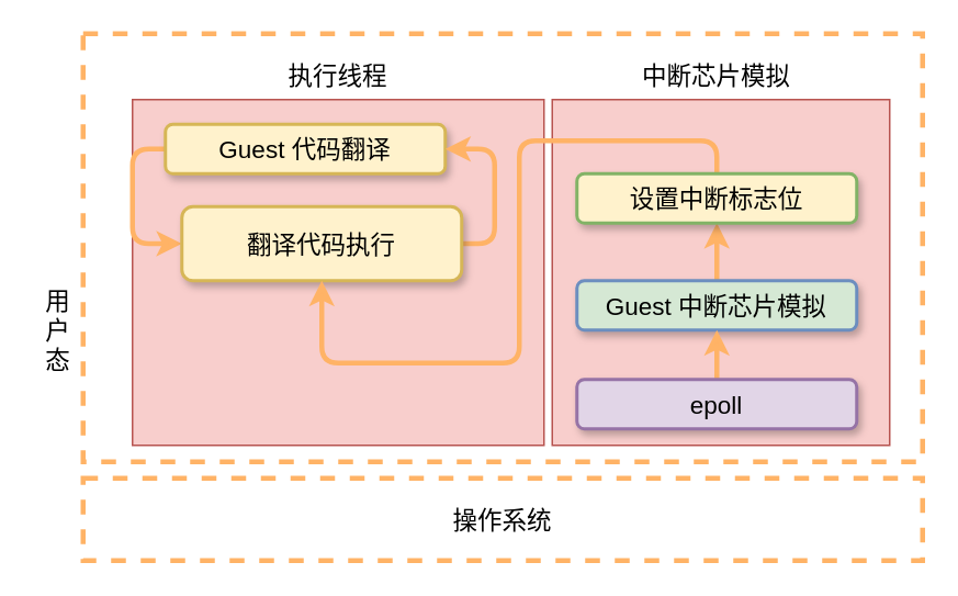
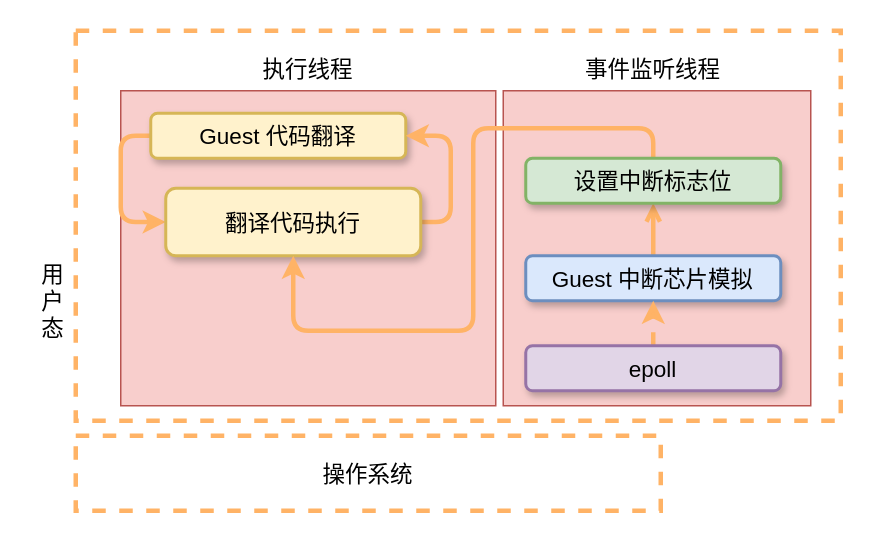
  <mxCell id="0" />
  <mxCell id="1" parent="0" />
  <mxCell id="2" value="" style="rounded=0;whiteSpace=wrap;html=1;fontFamily=Helvetica;fontSize=15;fontColor=default;dashed=1;strokeColor=#FFB366;fillColor=none;strokeWidth=3;" parent="1" vertex="1"><mxGeometry x="50" y="20" width="510" height="260" as="geometry" /></mxCell>
  <mxCell id="3" value="" style="rounded=0;whiteSpace=wrap;html=1;fillColor=#f8cecc;strokeColor=#b85450;" parent="1" vertex="1"><mxGeometry x="335" y="60" width="205" height="210" as="geometry" /></mxCell>
  <mxCell id="4" value="" style="rounded=0;whiteSpace=wrap;html=1;fillColor=#f8cecc;strokeColor=#b85450;" parent="1" vertex="1"><mxGeometry x="80" y="60" width="250" height="210" as="geometry" /></mxCell>
  <mxCell id="5" style="edgeStyle=orthogonalEdgeStyle;shape=connector;rounded=1;orthogonalLoop=1;jettySize=auto;html=1;exitX=0;exitY=0.5;exitDx=0;exitDy=0;entryX=0;entryY=0.5;entryDx=0;entryDy=0;labelBackgroundColor=default;fontFamily=Helvetica;fontSize=15;fontColor=default;endArrow=classic;strokeColor=#FFB366;strokeWidth=3;" parent="1" source="6" target="8" edge="1"><mxGeometry relative="1" as="geometry" /></mxCell>
  <mxCell id="6" value="Guest 代码翻译" style="rounded=1;whiteSpace=wrap;html=1;fillColor=#fff2cc;strokeColor=#d6b656;fontSize=15;gradientColor=none;strokeWidth=2;glass=0;sketch=0;shadow=1;" parent="1" vertex="1"><mxGeometry x="100" y="75" width="170" height="30" as="geometry" /></mxCell>
  <mxCell id="7" style="edgeStyle=orthogonalEdgeStyle;shape=connector;rounded=1;orthogonalLoop=1;jettySize=auto;html=1;exitX=1;exitY=0.5;exitDx=0;exitDy=0;entryX=1;entryY=0.5;entryDx=0;entryDy=0;labelBackgroundColor=default;fontFamily=Helvetica;fontSize=15;fontColor=default;endArrow=classic;strokeColor=#FFB366;strokeWidth=3;" parent="1" source="8" target="6" edge="1"><mxGeometry relative="1" as="geometry" /></mxCell>
  <mxCell id="8" value="翻译代码执行" style="rounded=1;whiteSpace=wrap;html=1;fillColor=#fff2cc;strokeColor=#d6b656;fontSize=15;gradientColor=none;strokeWidth=2;glass=0;sketch=0;shadow=1;" parent="1" vertex="1"><mxGeometry x="110" y="125" width="170" height="45" as="geometry" /></mxCell>
  <mxCell id="9" value="用户态" style="text;html=1;strokeColor=none;fillColor=none;align=center;verticalAlign=middle;whiteSpace=wrap;rounded=0;fontSize=15;" parent="1" vertex="1"><mxGeometry x="20" y="130" width="30" height="140" as="geometry" /></mxCell>
- <mxCell id="10" style="edgeStyle=orthogonalEdgeStyle;rounded=1;orthogonalLoop=1;jettySize=auto;html=1;exitX=0.5;exitY=0;exitDx=0;exitDy=0;entryX=0.5;entryY=1;entryDx=0;entryDy=0;fontSize=15;strokeColor=#FFB366;strokeWidth=3;" parent="1" source="11" target="17" edge="1"><mxGeometry relative="1" as="geometry" /></mxCell>
- <mxCell id="11" value="Guest 中断芯片模拟" style="rounded=1;whiteSpace=wrap;html=1;fillColor=#d5e8d4;strokeColor=#6c8ebf;fontSize=15;strokeWidth=2;glass=0;sketch=0;shadow=1;" parent="1" vertex="1"><mxGeometry x="350" y="170" width="170" height="30" as="geometry" /></mxCell>
+ <mxCell id="10" style="edgeStyle=orthogonalEdgeStyle;rounded=1;orthogonalLoop=1;jettySize=auto;html=1;exitX=0.5;exitY=0;exitDx=0;exitDy=0;entryX=0.5;entryY=1;entryDx=0;entryDy=0;fontSize=15;strokeColor=#FFB366;strokeWidth=3;endArrow=open;" parent="1" source="11" target="17" edge="1"><mxGeometry relative="1" as="geometry" /></mxCell>
+ <mxCell id="11" value="Guest 中断芯片模拟" style="rounded=1;whiteSpace=wrap;html=1;fillColor=#dae8fc;strokeColor=#6c8ebf;fontSize=15;strokeWidth=2;glass=0;sketch=0;shadow=1;" parent="1" vertex="1"><mxGeometry x="350" y="170" width="170" height="30" as="geometry" /></mxCell>
  <mxCell id="12" value="执行线程" style="text;html=1;strokeColor=none;fillColor=none;align=center;verticalAlign=middle;whiteSpace=wrap;rounded=0;fontSize=15;" parent="1" vertex="1"><mxGeometry x="155" y="30" width="100" height="30" as="geometry" /></mxCell>
- <mxCell id="13" style="edgeStyle=orthogonalEdgeStyle;rounded=1;orthogonalLoop=1;jettySize=auto;html=1;exitX=0.5;exitY=0;exitDx=0;exitDy=0;entryX=0.5;entryY=1;entryDx=0;entryDy=0;fontSize=15;strokeColor=#FFB366;strokeWidth=3;" parent="1" source="14" target="11" edge="1"><mxGeometry relative="1" as="geometry" /></mxCell>
+ <mxCell id="13" style="edgeStyle=orthogonalEdgeStyle;rounded=1;orthogonalLoop=1;jettySize=auto;html=1;exitX=0.5;exitY=0;exitDx=0;exitDy=0;entryX=0.5;entryY=1;entryDx=0;entryDy=0;fontSize=15;strokeColor=#FFB366;strokeWidth=3;dashed=1;" parent="1" source="14" target="11" edge="1"><mxGeometry relative="1" as="geometry" /></mxCell>
  <mxCell id="14" value="epoll" style="rounded=1;whiteSpace=wrap;html=1;fillColor=#e1d5e7;strokeColor=#9673a6;fontSize=15;strokeWidth=2;glass=0;sketch=0;shadow=1;" parent="1" vertex="1"><mxGeometry x="350" y="230" width="170" height="30" as="geometry" /></mxCell>
- <mxCell id="15" value="中断芯片模拟" style="text;html=1;strokeColor=none;fillColor=none;align=center;verticalAlign=middle;whiteSpace=wrap;rounded=0;fontSize=15;" parent="1" vertex="1"><mxGeometry x="385" y="30" width="100" height="30" as="geometry" /></mxCell>
+ <mxCell id="15" value="事件监听线程" style="text;html=1;strokeColor=none;fillColor=none;align=center;verticalAlign=middle;whiteSpace=wrap;rounded=0;fontSize=15;" parent="1" vertex="1"><mxGeometry x="385" y="30" width="100" height="30" as="geometry" /></mxCell>
  <mxCell id="16" style="edgeStyle=orthogonalEdgeStyle;shape=connector;rounded=1;orthogonalLoop=1;jettySize=auto;html=1;exitX=0.5;exitY=0;exitDx=0;exitDy=0;entryX=0.5;entryY=1;entryDx=0;entryDy=0;labelBackgroundColor=default;fontFamily=Helvetica;fontSize=15;fontColor=default;endArrow=classic;strokeColor=#FFB366;strokeWidth=3;" parent="1" source="17" target="8" edge="1"><mxGeometry relative="1" as="geometry"><Array as="points"><mxPoint x="435" y="85" /><mxPoint x="315" y="85" /><mxPoint x="315" y="220" /><mxPoint x="195" y="220" /></Array></mxGeometry></mxCell>
- <mxCell id="17" value="设置中断标志位" style="rounded=1;whiteSpace=wrap;html=1;fillColor=#fff2cc;strokeColor=#82b366;fontSize=15;strokeWidth=2;glass=0;sketch=0;shadow=1;" parent="1" vertex="1"><mxGeometry x="350" y="105" width="170" height="30" as="geometry" /></mxCell>
- <mxCell id="18" value="操作系统" style="rounded=0;whiteSpace=wrap;html=1;fontFamily=Helvetica;fontSize=15;fontColor=default;dashed=1;strokeColor=#FFB366;fillColor=none;strokeWidth=3;" parent="1" vertex="1"><mxGeometry x="50" y="290" width="510" height="50" as="geometry" /></mxCell>
+ <mxCell id="17" value="设置中断标志位" style="rounded=1;whiteSpace=wrap;html=1;fillColor=#d5e8d4;strokeColor=#82b366;fontSize=15;strokeWidth=2;glass=0;sketch=0;shadow=1;" parent="1" vertex="1"><mxGeometry x="350" y="105" width="170" height="30" as="geometry" /></mxCell>
+ <mxCell id="18" value="操作系统" style="rounded=0;whiteSpace=wrap;html=1;fontFamily=Helvetica;fontSize=15;fontColor=default;dashed=1;strokeColor=#FFB366;fillColor=none;strokeWidth=3;" parent="1" vertex="1"><mxGeometry x="50" y="290" width="390" height="50" as="geometry" /></mxCell>
